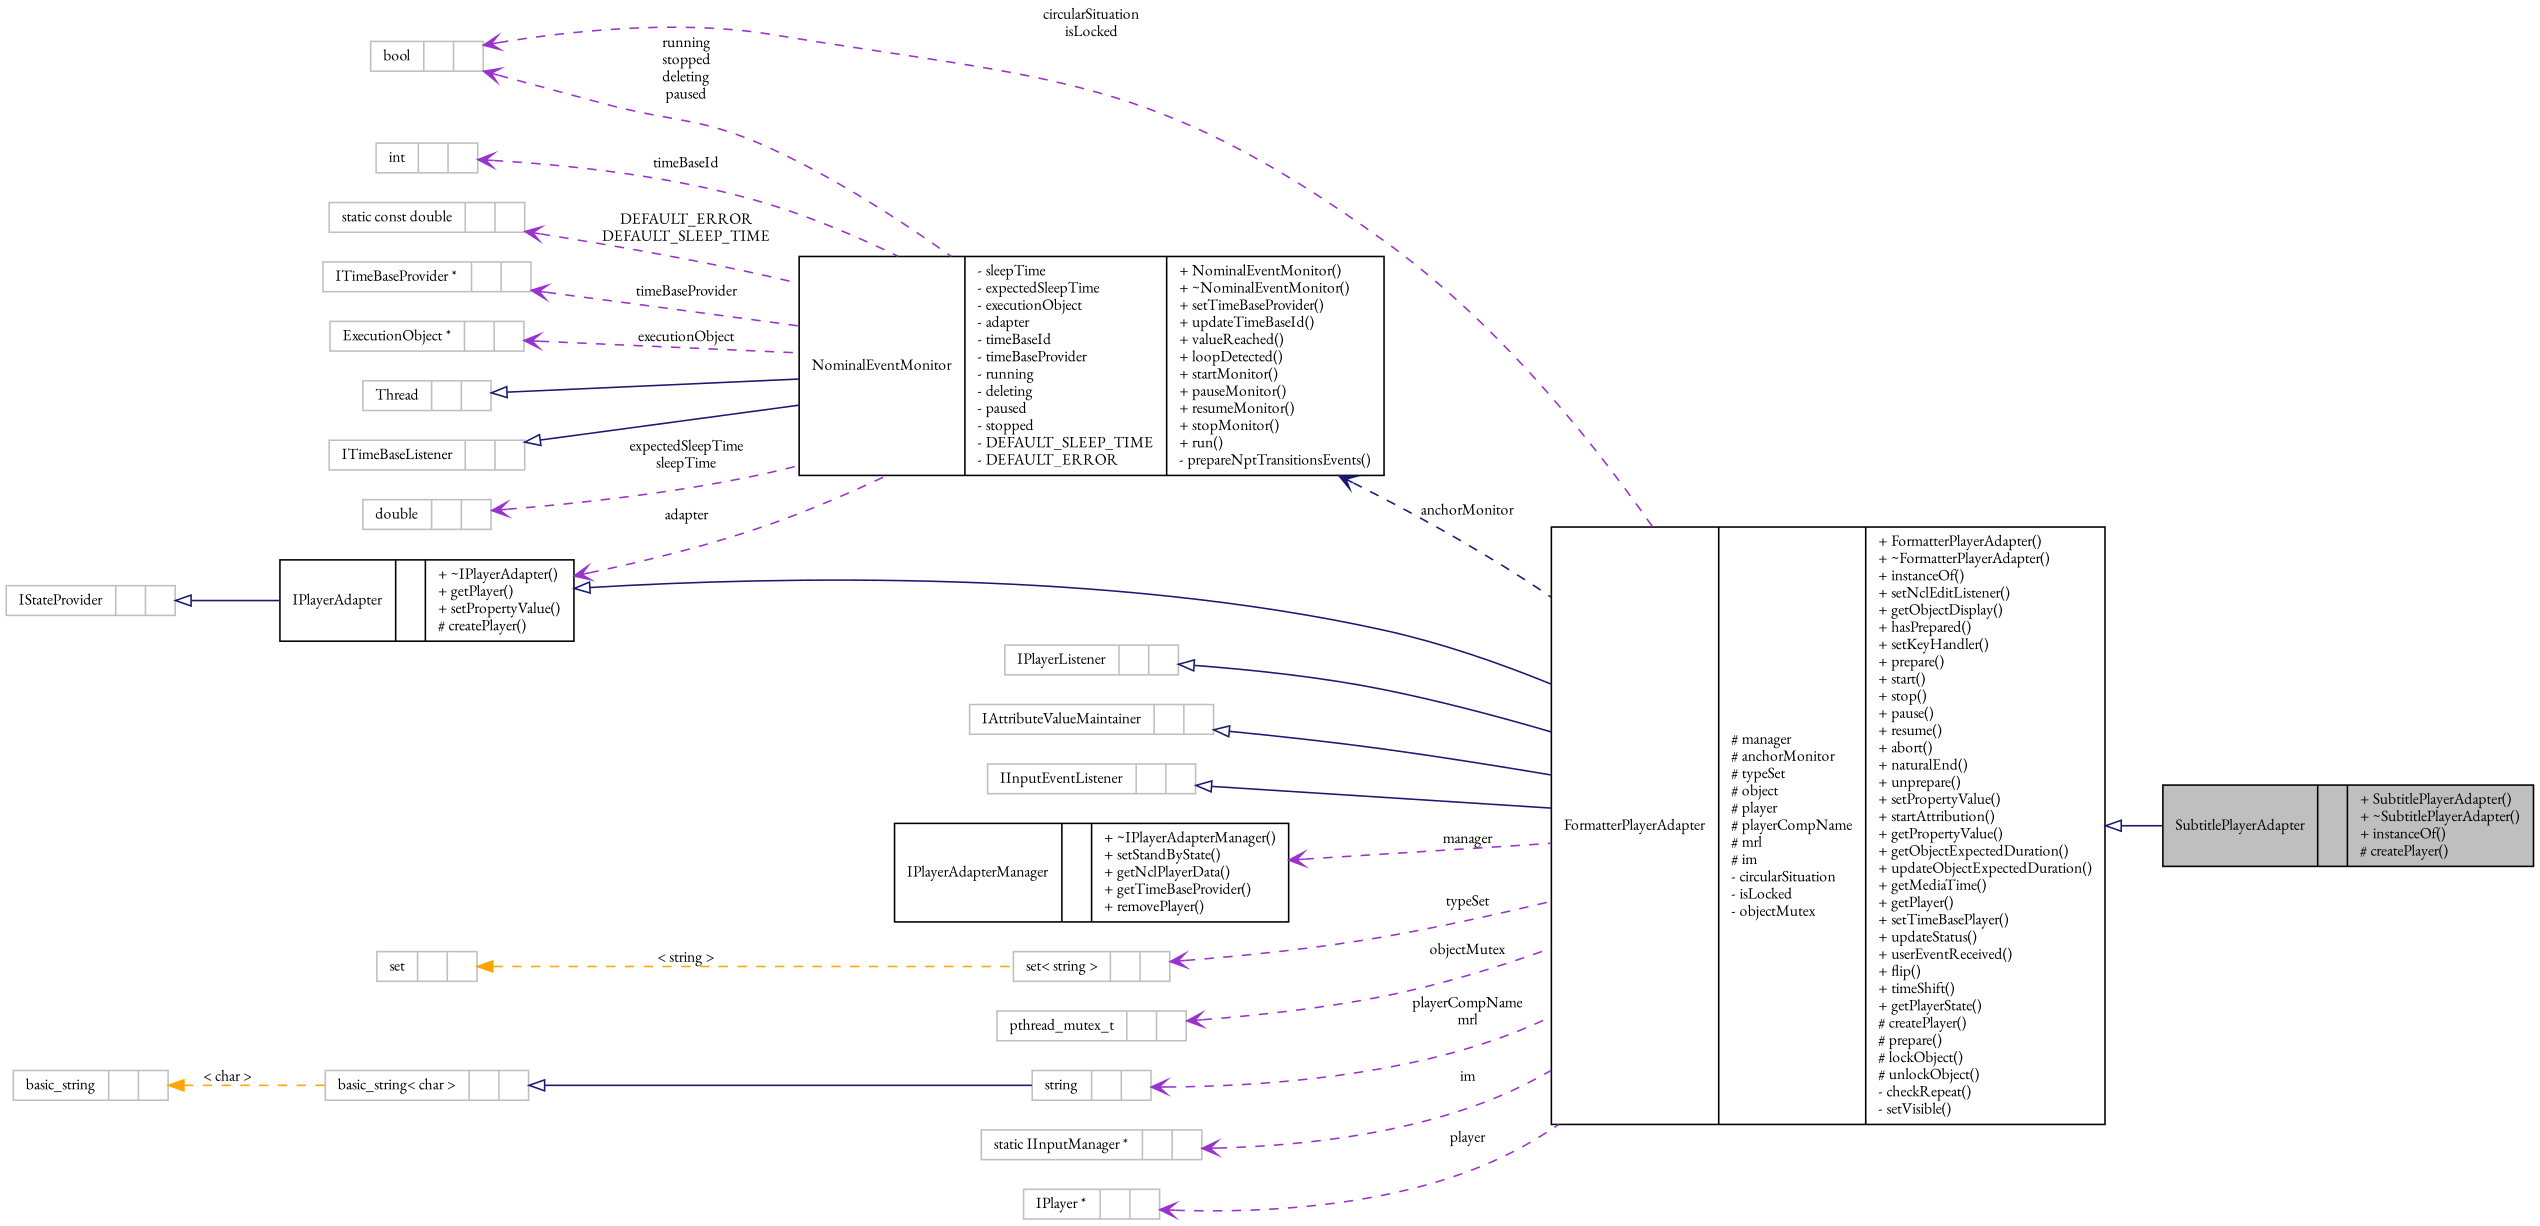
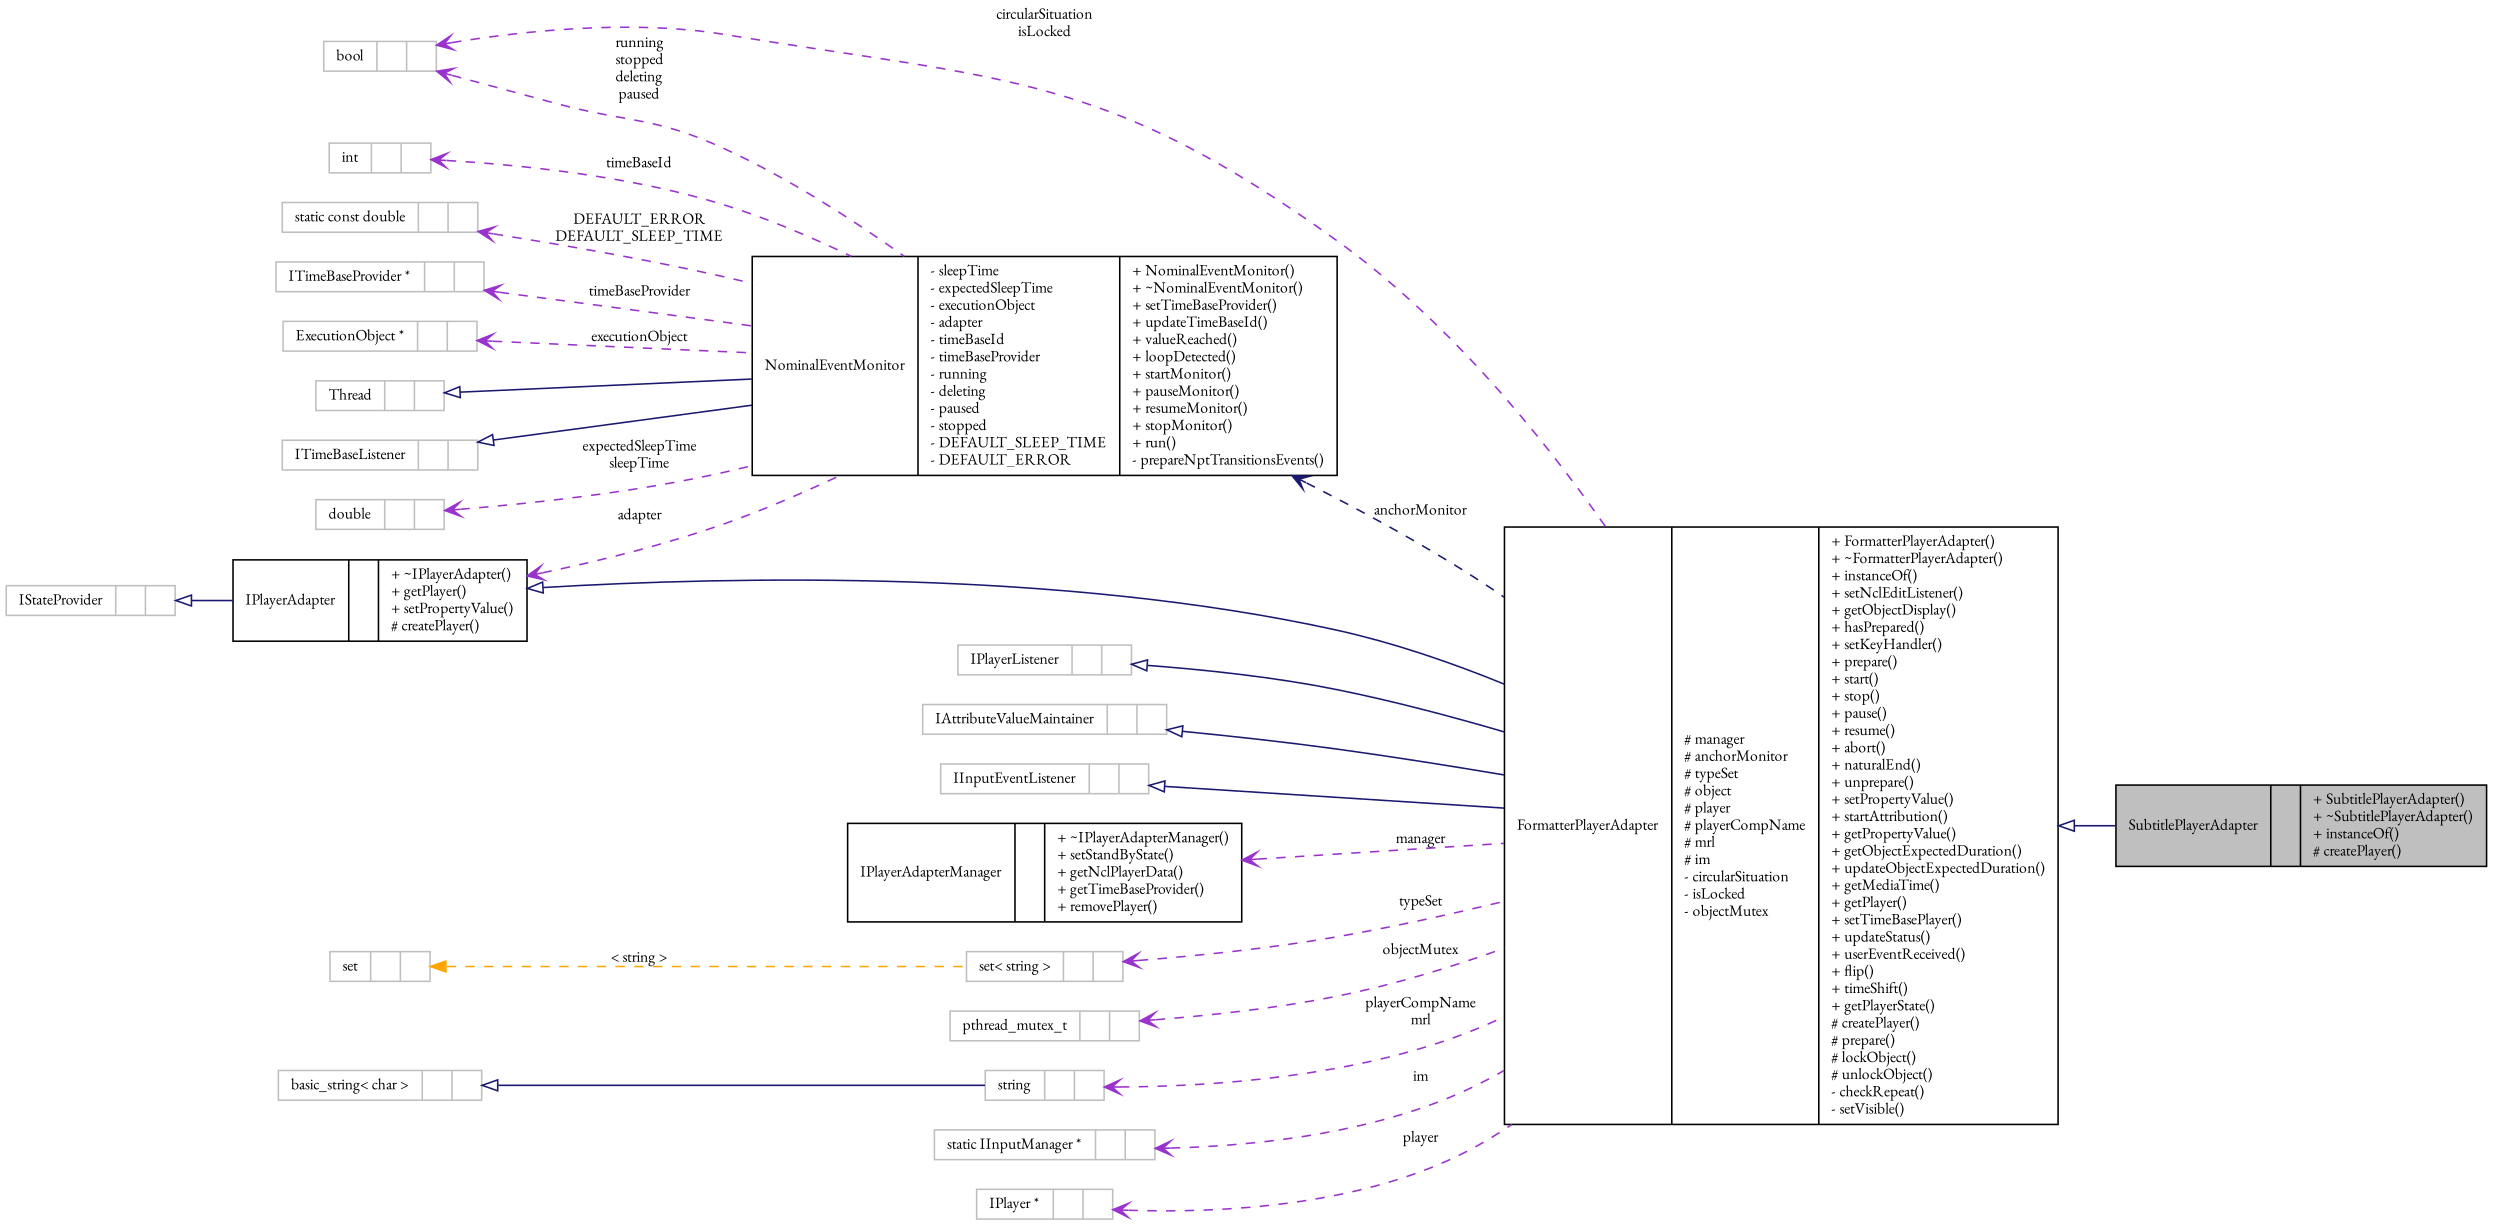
  digraph {
    fontname="EB Garamond"
    rankdir=LR
    node [color=grey75 fillcolor=white fontname="EB Garamond" fontsize=10 shape=record style=filled]
    edge [arrowtail=open color=darkorchid3 dir=back fontname="EB Garamond" fontsize=10 labelfontname="FreeSans.ttf" labelfontsize=10 style=dashed]
    n1 [color=black fillcolor=grey75 fontcolor=black height=0.2 label="{SubtitlePlayerAdapter\n||+ SubtitlePlayerAdapter()\l+ ~SubtitlePlayerAdapter()\l+ instanceOf()\l# createPlayer()\l}" width=0.4]
    n2 [color=black height=0.2 label="{FormatterPlayerAdapter\n|# manager\l# anchorMonitor\l# typeSet\l# object\l# player\l# playerCompName\l# mrl\l# im\l- circularSituation\l- isLocked\l- objectMutex\l|+ FormatterPlayerAdapter()\l+ ~FormatterPlayerAdapter()\l+ instanceOf()\l+ setNclEditListener()\l+ getObjectDisplay()\l+ hasPrepared()\l+ setKeyHandler()\l+ prepare()\l+ start()\l+ stop()\l+ pause()\l+ resume()\l+ abort()\l+ naturalEnd()\l+ unprepare()\l+ setPropertyValue()\l+ startAttribution()\l+ getPropertyValue()\l+ getObjectExpectedDuration()\l+ updateObjectExpectedDuration()\l+ getMediaTime()\l+ getPlayer()\l+ setTimeBasePlayer()\l+ updateStatus()\l+ userEventReceived()\l+ flip()\l+ timeShift()\l+ getPlayerState()\l# createPlayer()\l# prepare()\l# lockObject()\l# unlockObject()\l- checkRepeat()\l- setVisible()\l}" width=0.4]
    n3 [color=black height=0.2 label="{IPlayerAdapter\n||+ ~IPlayerAdapter()\l+ getPlayer()\l+ setPropertyValue()\l# createPlayer()\l}" width=0.4]
    n4 [color=black height=0.2 label="{NominalEventMonitor\n|- sleepTime\l- expectedSleepTime\l- executionObject\l- adapter\l- timeBaseId\l- timeBaseProvider\l- running\l- deleting\l- paused\l- stopped\l- DEFAULT_SLEEP_TIME\l- DEFAULT_ERROR\l|+ NominalEventMonitor()\l+ ~NominalEventMonitor()\l+ setTimeBaseProvider()\l+ updateTimeBaseId()\l+ valueReached()\l+ loopDetected()\l+ startMonitor()\l+ pauseMonitor()\l+ resumeMonitor()\l+ stopMonitor()\l+ run()\l- prepareNptTransitionsEvents()\l}" width=0.4]
    n5 [height=0.2 label="{IStateProvider\n||}" width=0.4]
    n6 [height=0.2 label="{IPlayerListener\n||}" width=0.4]
    n7 [height=0.2 label="{IAttributeValueMaintainer\n||}" width=0.4]
    n8 [height=0.2 label="{IInputEventListener\n||}" width=0.4]
    n9 [color=black height=0.2 label="{IPlayerAdapterManager\n||+ ~IPlayerAdapterManager()\l+ setStandByState()\l+ getNclPlayerData()\l+ getTimeBaseProvider()\l+ removePlayer()\l}" width=0.4]
    n10 [height=0.2 label="{set\< string \>\n||}" width=0.4]
    n11 [height=0.2 label="{set\n||}" width=0.4]
    n12 [height=0.2 label="{pthread_mutex_t\n||}" width=0.4]
    n13 [height=0.2 label="{ExecutionObject *\n||}" width=0.4]
    n14 [height=0.2 label="{bool\n||}" width=0.4]
    n15 [height=0.2 label="{string\n||}" width=0.4]
    n16 [height=0.2 label="{basic_string\< char \>\n||}" width=0.4]
-   n17 [height=0.2 label="{basic_string\n||}" width=0.4]
    n18 [height=0.2 label="{Thread\n||}" width=0.4]
    n19 [height=0.2 label="{ITimeBaseListener\n||}" width=0.4]
    n20 [height=0.2 label="{double\n||}" width=0.4]
    n21 [height=0.2 label="{int\n||}" width=0.4]
    n22 [height=0.2 label="{static const double\n||}" width=0.4]
    n23 [height=0.2 label="{ITimeBaseProvider *\n||}" width=0.4]
    n24 [height=0.2 label="{static IInputManager *\n||}" width=0.4]
    n25 [height=0.2 label="{IPlayer *\n||}" width=0.4]
    n2 -> n1 [arrowtail=empty color=midnightblue style=solid]
    n3 -> n2 [arrowtail=empty color=midnightblue style=solid]
    n3 -> n4 [label=adapter]
    n4 -> n2 [color=midnightblue label=anchorMonitor]
    n5 -> n3 [arrowtail=empty color=midnightblue style=solid]
    n6 -> n2 [arrowtail=empty color=midnightblue style=solid]
    n7 -> n2 [arrowtail=empty color=midnightblue style=solid]
    n8 -> n2 [arrowtail=empty color=midnightblue style=solid]
    n9 -> n2 [label=manager]
    n10 -> n2 [label=typeSet]
    n11 -> n10 [color=orange label="\< string \>" arrowtail=""]
    n12 -> n2 [label=objectMutex]
    n13 -> n4 [label=executionObject]
    n14 -> n2 [label="circularSituation\nisLocked"]
    n14 -> n4 [label="running\nstopped\ndeleting\npaused"]
    n15 -> n2 [label="playerCompName\nmrl"]
    n16 -> n15 [arrowtail=empty color=midnightblue style=solid]
-   n17 -> n16 [color=orange label="\< char \>" arrowtail=""]
    n18 -> n4 [arrowtail=empty color=midnightblue style=solid]
    n19 -> n4 [arrowtail=empty color=midnightblue style=solid]
    n20 -> n4 [label="expectedSleepTime\nsleepTime"]
    n21 -> n4 [label=timeBaseId]
    n22 -> n4 [label="DEFAULT_ERROR\nDEFAULT_SLEEP_TIME"]
    n23 -> n4 [label=timeBaseProvider]
    n24 -> n2 [label=im]
    n25 -> n2 [label=player]
  }
